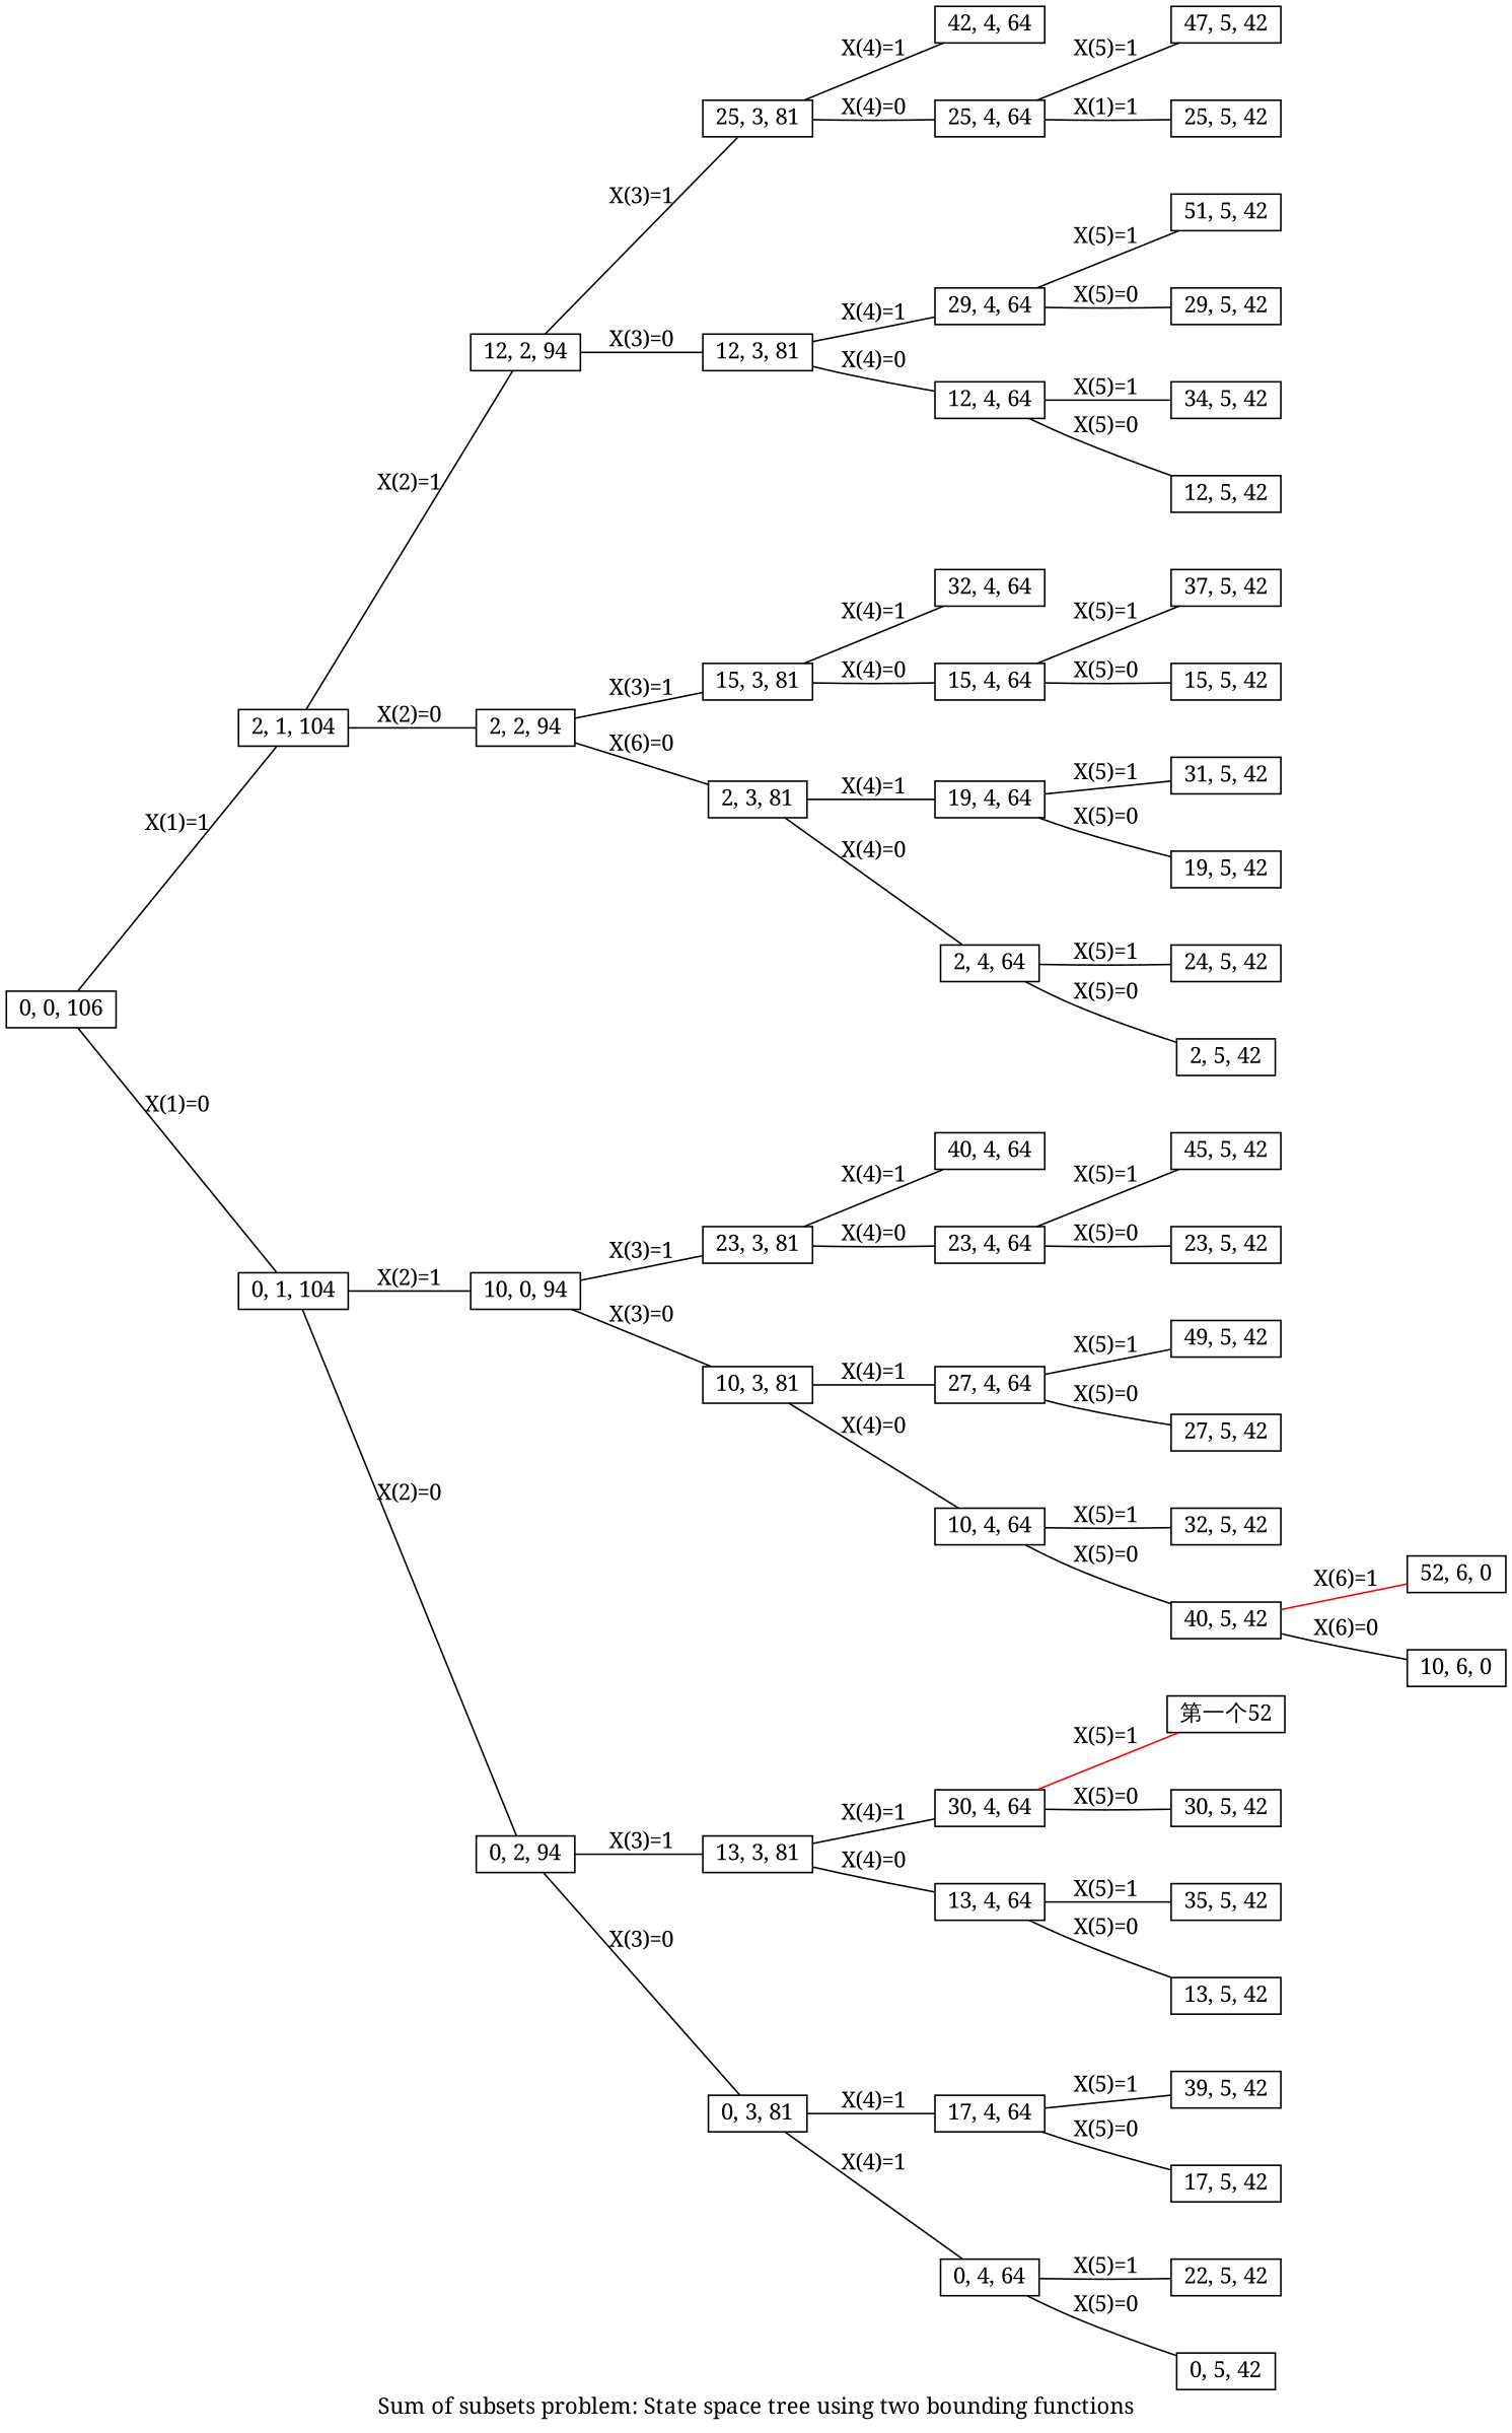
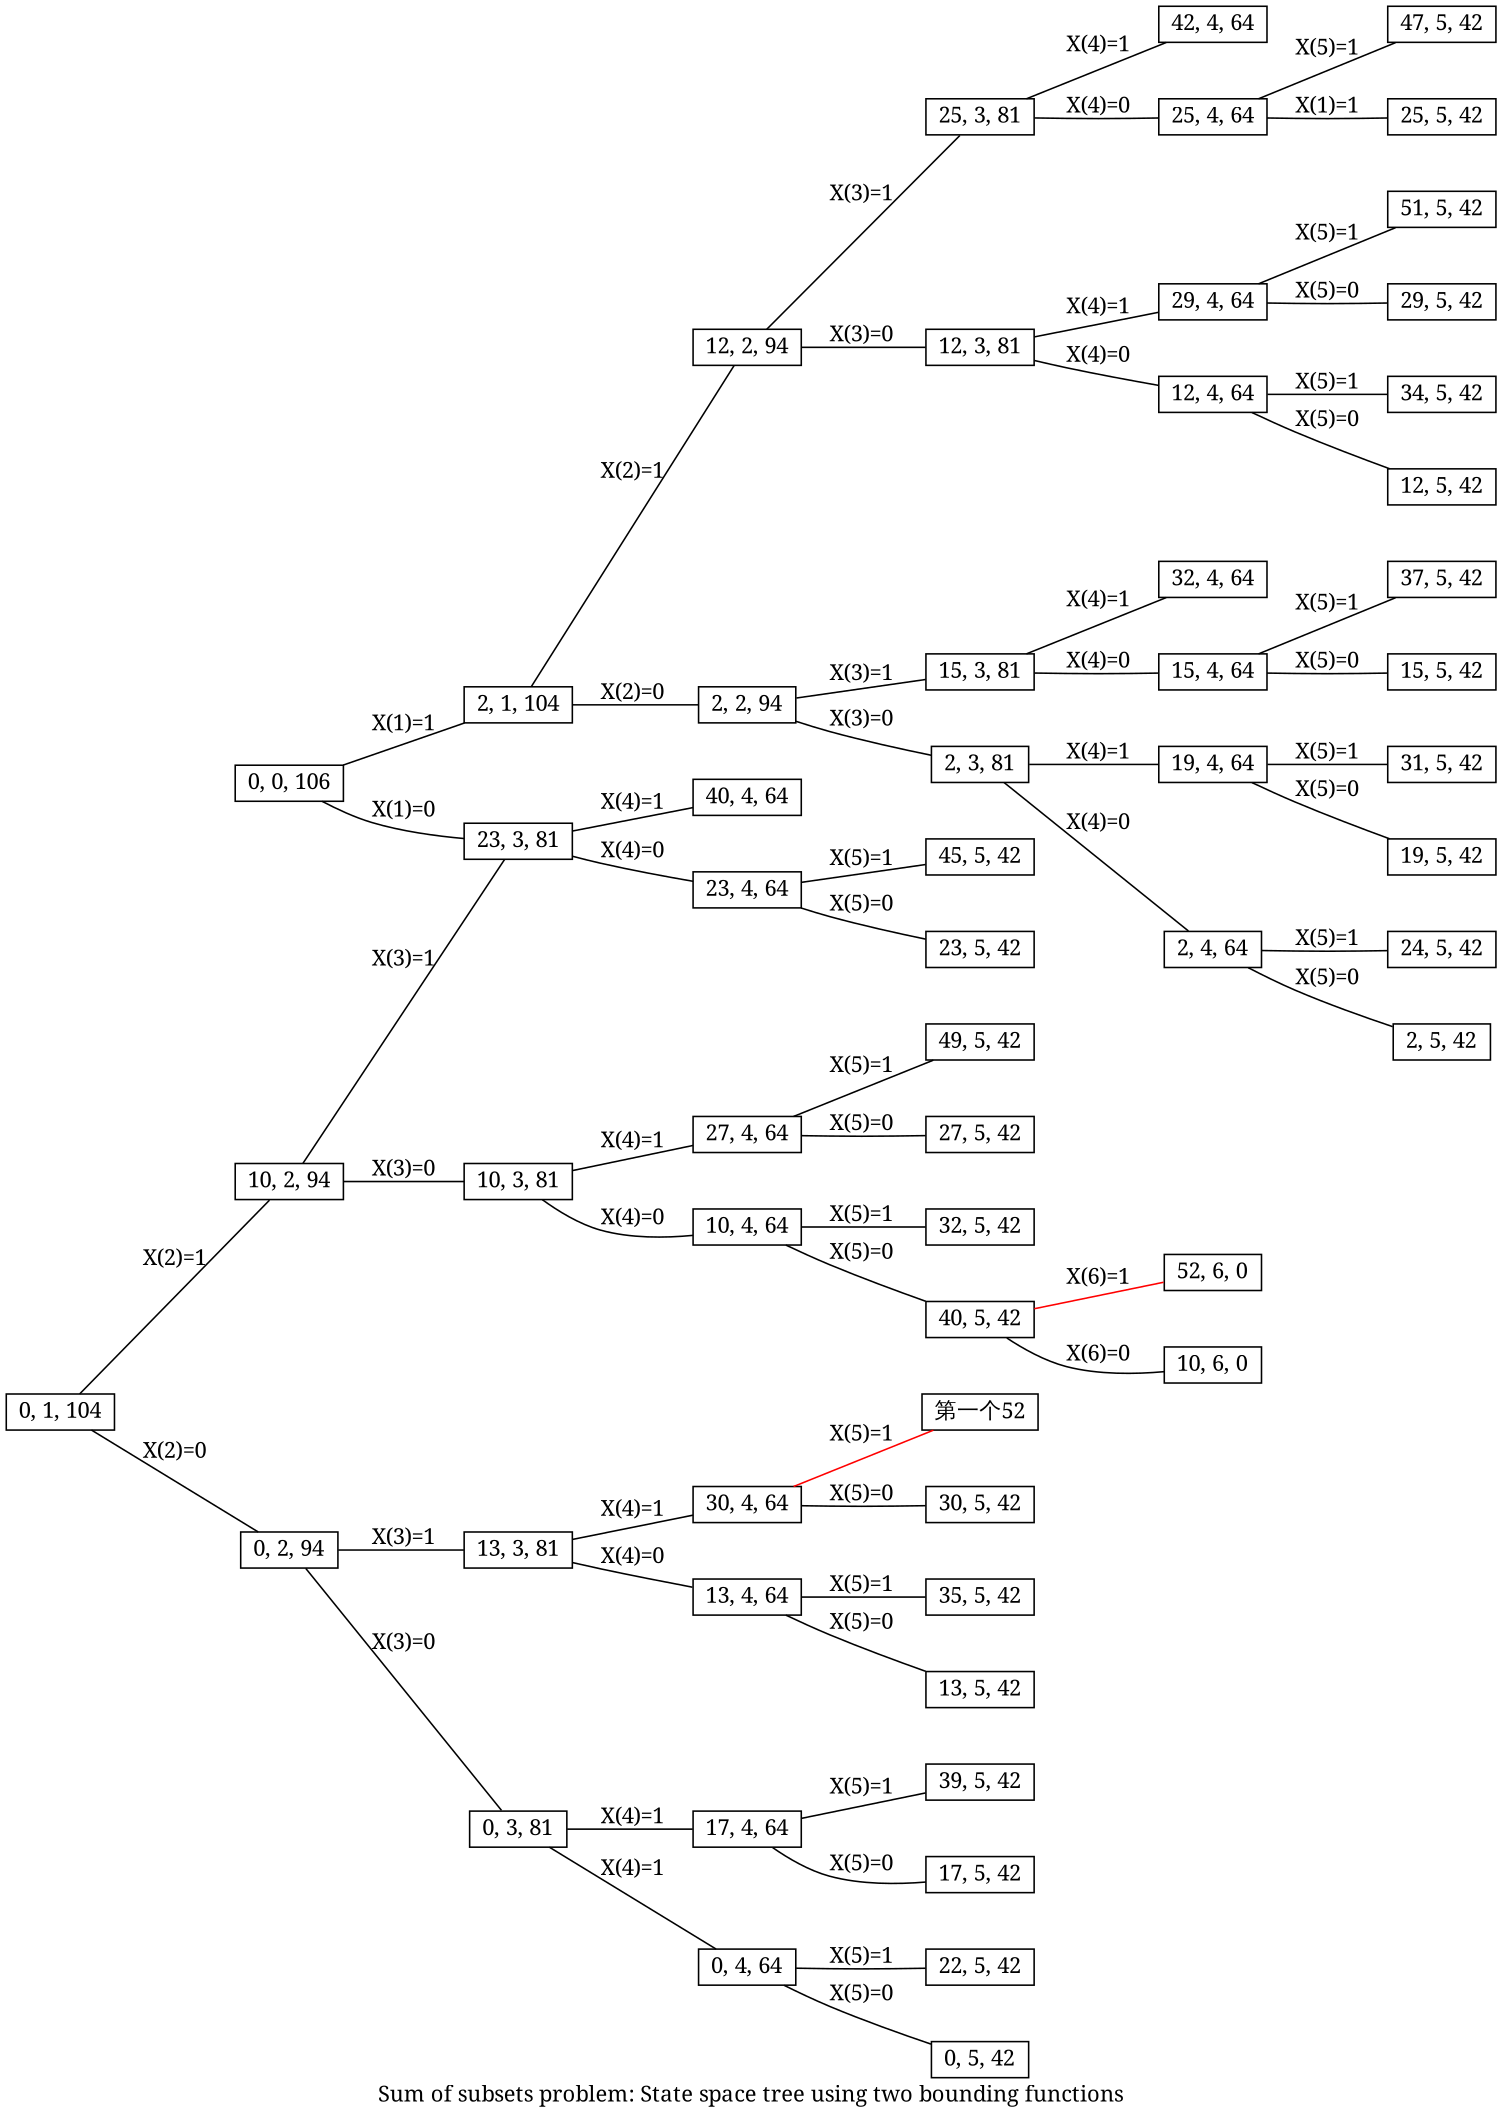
  graph {
    fixedsize=false
    fontname="Noto Serif"
    label="Sum of subsets problem: State space tree using two bounding functions"
    nodesep=0.5
    rankdir=LR
    node [concentrate=true fontname="Noto Serif" shape=box]
    edge [fontname="Noto Serif"]
    "0, 0, 106" [height=0 width=0]
    "2, 1, 104" [height=0 width=0]
    "0, 1, 104" [height=0 width=0]
    "12, 2, 94" [height=0 width=0]
    "2, 2, 94" [height=0 width=0]
-   "10, 2, 94" [height=0 width=0 label="10, 0, 94"]
+   "10, 2, 94" [height=0 width=0]
    "0, 2, 94" [height=0 width=0]
    "25, 3, 81" [height=0 width=0]
    "12, 3, 81" [height=0 width=0]
    "15, 3, 81" [height=0 width=0]
    "2, 3, 81" [height=0 width=0]
    "23, 3, 81" [height=0 width=0]
    "10, 3, 81" [height=0 width=0]
    "13, 3, 81" [height=0 width=0]
    "0, 3, 81" [height=0 width=0]
    "42, 4, 64" [height=0 width=0]
    "25, 4, 64" [height=0 width=0]
    "29, 4, 64" [height=0 width=0]
    "12, 4, 64" [height=0 width=0]
    "32, 4, 64" [height=0 width=0]
    "15, 4, 64" [height=0 width=0]
    "19, 4, 64" [height=0 width=0]
    "2, 4, 64" [height=0 width=0]
    "40, 4, 64" [height=0 width=0]
    "23, 4, 64" [height=0 width=0]
    "27, 4, 64" [height=0 width=0]
    "10, 4, 64" [height=0 width=0]
    "30, 4, 64" [height=0 width=0]
    "13, 4, 64" [height=0 width=0]
    "17, 4, 64" [height=0 width=0]
    "0, 4, 64" [height=0 width=0]
    "47, 5, 42" [height=0 width=0]
    "25, 5, 42" [height=0 width=0]
    "51, 5, 42" [height=0 width=0]
    "29, 5, 42" [height=0 width=0]
    "34, 5, 42" [height=0 width=0]
    "12, 5, 42" [height=0 width=0]
    "37, 5, 42" [height=0 width=0]
    "15, 5, 42" [height=0 width=0]
    "31, 5, 42" [height=0 width=0]
    "19, 5, 42" [height=0 width=0]
    "24, 5, 42" [height=0 width=0]
    "2, 5, 42" [height=0 width=0]
    "45, 5, 42" [height=0 width=0]
    "23, 5, 42" [height=0 width=0]
    "49, 5, 42" [height=0 width=0]
    "27, 5, 42" [height=0 width=0]
    "32, 5, 42" [height=0 width=0]
    n49 [height=0 label="40, 5, 42" width=0]
    "第一个52" [height=0 width=0]
    "30, 5, 42" [height=0 width=0]
    "35, 5, 42" [height=0 width=0]
    "13, 5, 42" [height=0 width=0]
    "39, 5, 42" [height=0 width=0]
    "17, 5, 42" [height=0 width=0]
    "22, 5, 42" [height=0 width=0]
    "0, 5, 42" [height=0 width=0]
    "52, 6, 0" [height=0 width=0]
    "10, 6, 0" [height=0 width=0]
    "0, 0, 106" -- "2, 1, 104" [label="X(1)=1"]
-   "0, 0, 106" -- "0, 1, 104" [label="X(1)=0"]
+   "0, 0, 106" -- "23, 3, 81" [label="X(1)=0"]
    "2, 1, 104" -- "12, 2, 94" [label="X(2)=1"]
    "2, 1, 104" -- "2, 2, 94" [label="X(2)=0"]
    "0, 1, 104" -- "10, 2, 94" [label="X(2)=1"]
    "0, 1, 104" -- "0, 2, 94" [label="X(2)=0"]
    "12, 2, 94" -- "25, 3, 81" [label="X(3)=1"]
    "12, 2, 94" -- "12, 3, 81" [label="X(3)=0"]
    "2, 2, 94" -- "15, 3, 81" [label="X(3)=1"]
-   "2, 2, 94" -- "2, 3, 81" [label="X(6)=0"]
+   "2, 2, 94" -- "2, 3, 81" [label="X(3)=0"]
    "10, 2, 94" -- "23, 3, 81" [label="X(3)=1"]
    "10, 2, 94" -- "10, 3, 81" [label="X(3)=0"]
    "0, 2, 94" -- "13, 3, 81" [label="X(3)=1"]
    "0, 2, 94" -- "0, 3, 81" [label="X(3)=0"]
    "25, 3, 81" -- "42, 4, 64" [label="X(4)=1"]
    "25, 3, 81" -- "25, 4, 64" [label="X(4)=0"]
    "12, 3, 81" -- "29, 4, 64" [label="X(4)=1"]
    "12, 3, 81" -- "12, 4, 64" [label="X(4)=0"]
    "15, 3, 81" -- "32, 4, 64" [label="X(4)=1"]
    "15, 3, 81" -- "15, 4, 64" [label="X(4)=0"]
    "2, 3, 81" -- "19, 4, 64" [label="X(4)=1"]
    "2, 3, 81" -- "2, 4, 64" [label="X(4)=0"]
    "23, 3, 81" -- "40, 4, 64" [label="X(4)=1"]
    "23, 3, 81" -- "23, 4, 64" [label="X(4)=0"]
    "10, 3, 81" -- "27, 4, 64" [label="X(4)=1"]
    "10, 3, 81" -- "10, 4, 64" [label="X(4)=0"]
    "13, 3, 81" -- "30, 4, 64" [label="X(4)=1"]
    "13, 3, 81" -- "13, 4, 64" [label="X(4)=0"]
    "0, 3, 81" -- "17, 4, 64" [label="X(4)=1"]
    "0, 3, 81" -- "0, 4, 64" [label="X(4)=1"]
    "25, 4, 64" -- "47, 5, 42" [label="X(5)=1"]
    "25, 4, 64" -- "25, 5, 42" [label="X(1)=1"]
    "29, 4, 64" -- "51, 5, 42" [label="X(5)=1"]
    "29, 4, 64" -- "29, 5, 42" [label="X(5)=0"]
    "12, 4, 64" -- "34, 5, 42" [label="X(5)=1"]
    "12, 4, 64" -- "12, 5, 42" [label="X(5)=0"]
    "15, 4, 64" -- "37, 5, 42" [label="X(5)=1"]
    "15, 4, 64" -- "15, 5, 42" [label="X(5)=0"]
    "19, 4, 64" -- "31, 5, 42" [label="X(5)=1"]
    "19, 4, 64" -- "19, 5, 42" [label="X(5)=0"]
    "2, 4, 64" -- "24, 5, 42" [label="X(5)=1"]
    "2, 4, 64" -- "2, 5, 42" [label="X(5)=0"]
    "23, 4, 64" -- "45, 5, 42" [label="X(5)=1"]
    "23, 4, 64" -- "23, 5, 42" [label="X(5)=0"]
    "27, 4, 64" -- "49, 5, 42" [label="X(5)=1"]
    "27, 4, 64" -- "27, 5, 42" [label="X(5)=0"]
    "10, 4, 64" -- "32, 5, 42" [label="X(5)=1"]
    "10, 4, 64" -- n49 [label="X(5)=0"]
    "30, 4, 64" -- "第一个52" [color=red label="X(5)=1"]
    "30, 4, 64" -- "30, 5, 42" [label="X(5)=0"]
    "13, 4, 64" -- "35, 5, 42" [label="X(5)=1"]
    "13, 4, 64" -- "13, 5, 42" [label="X(5)=0"]
    "17, 4, 64" -- "39, 5, 42" [label="X(5)=1"]
    "17, 4, 64" -- "17, 5, 42" [label="X(5)=0"]
    "0, 4, 64" -- "22, 5, 42" [label="X(5)=1"]
    "0, 4, 64" -- "0, 5, 42" [label="X(5)=0"]
    n49 -- "52, 6, 0" [color=red label="X(6)=1"]
    n49 -- "10, 6, 0" [label="X(6)=0"]
  }
